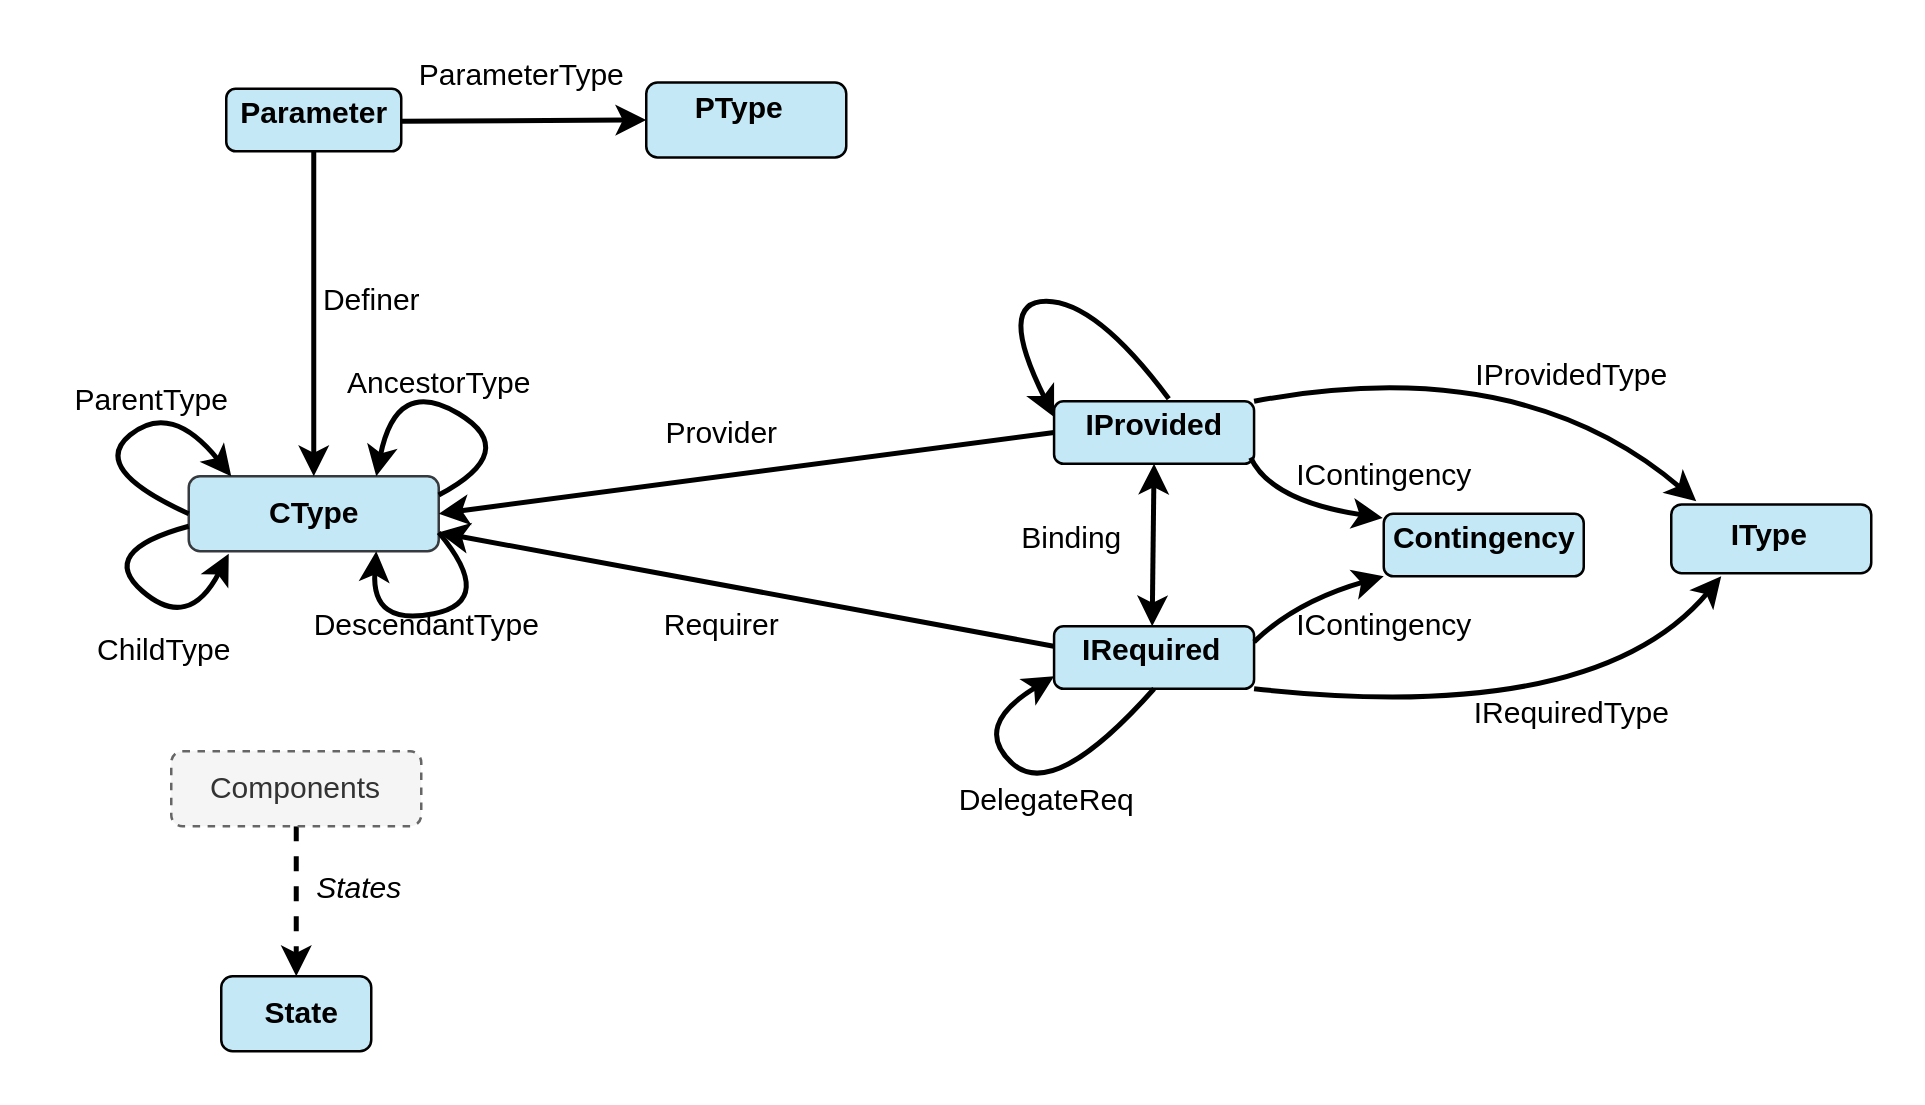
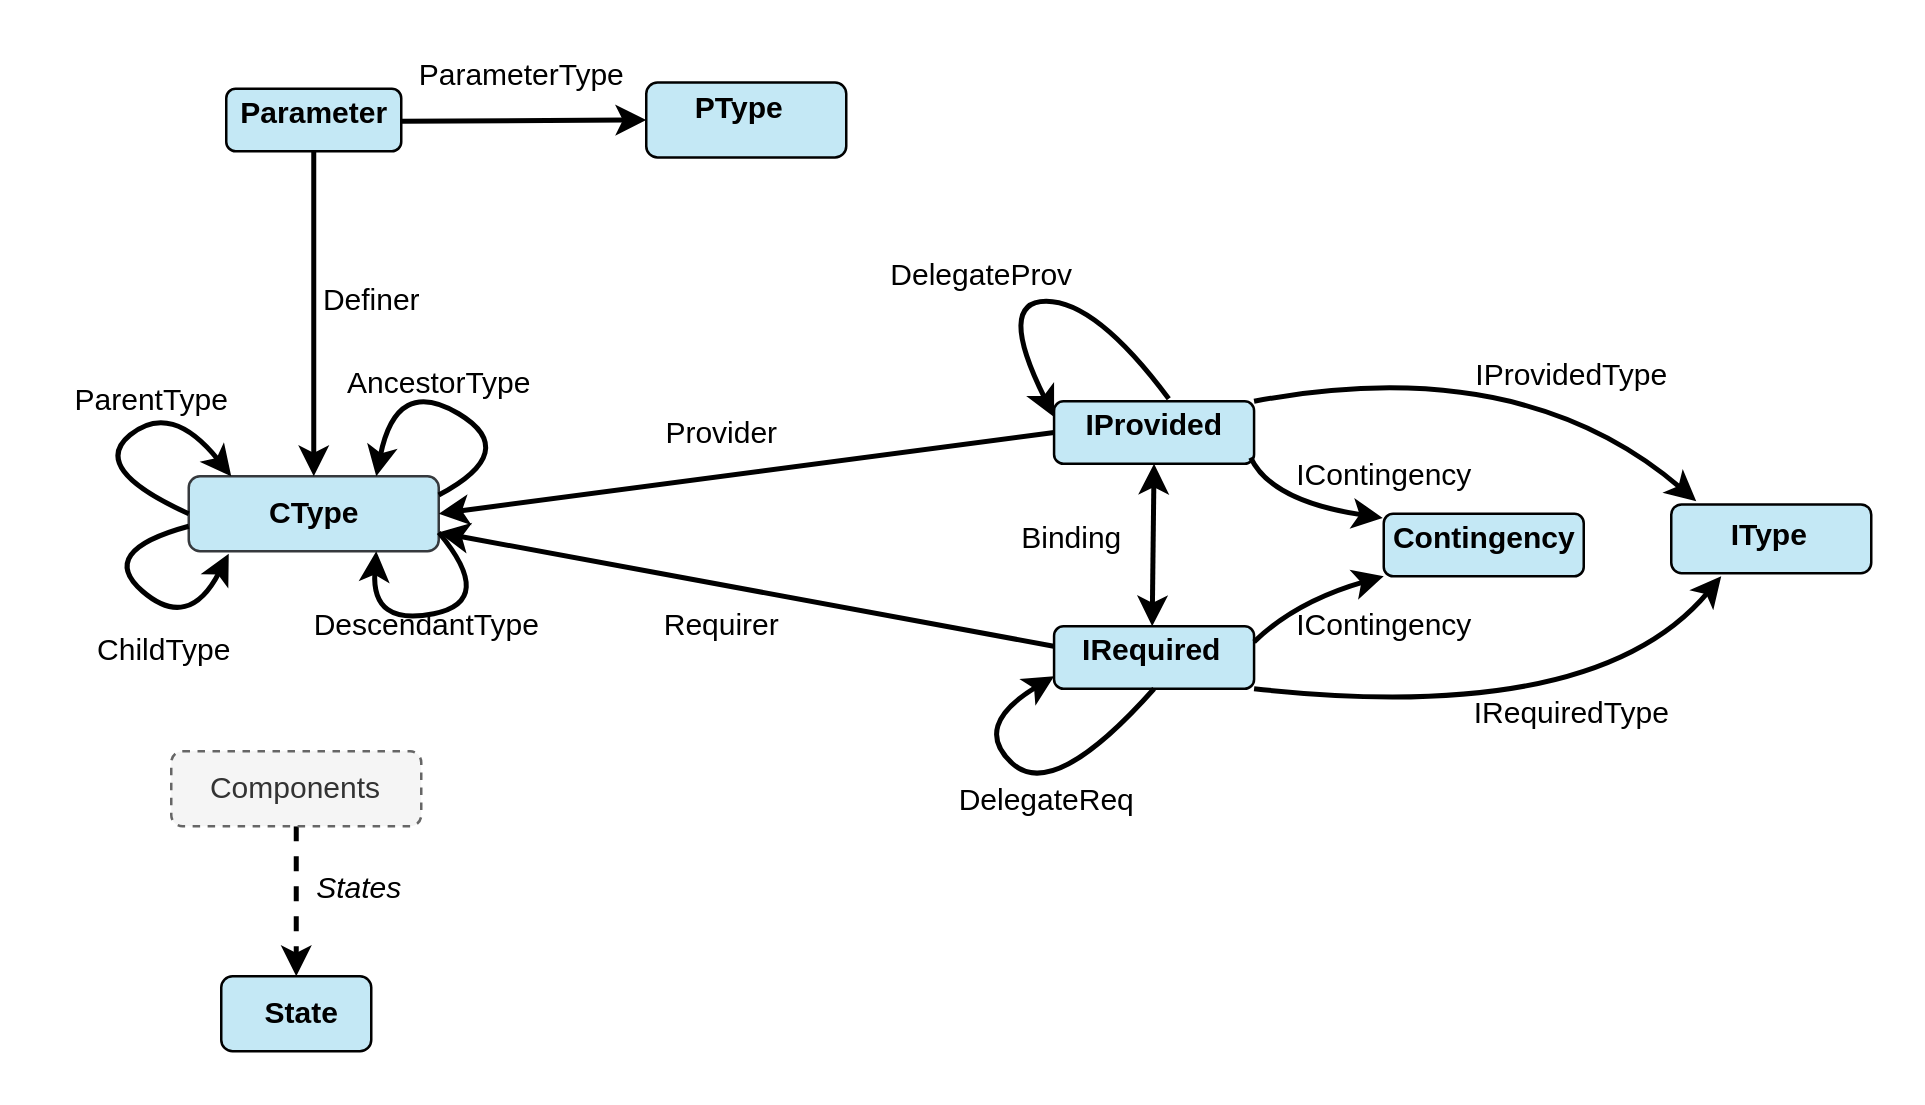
  <mxCell id="0" />
  <mxCell id="1" parent="0" />
  <mxCell id="2" value="" style="rounded=1;whiteSpace=wrap;html=1;fillColor=#C4E8F5;" parent="1" vertex="1"><mxGeometry x="258" y="32.5" width="80" height="30" as="geometry" /></mxCell>
  <mxCell id="3" value="" style="rounded=1;whiteSpace=wrap;html=1;fillColor=#C4E8F5;" parent="1" vertex="1"><mxGeometry x="668" y="201.25" width="80" height="27.5" as="geometry" /></mxCell>
  <mxCell id="4" value="" style="rounded=1;whiteSpace=wrap;html=1;fillColor=#C4E8F5;" parent="1" vertex="1"><mxGeometry x="90" y="35" width="70" height="25" as="geometry" /></mxCell>
  <mxCell id="5" value="" style="rounded=1;whiteSpace=wrap;html=1;fillColor=#C4E8F5;" parent="1" vertex="1"><mxGeometry x="421.13" y="160" width="80" height="25" as="geometry" /></mxCell>
  <mxCell id="6" value="" style="rounded=1;whiteSpace=wrap;html=1;fillColor=#C4E8F5;" parent="1" vertex="1"><mxGeometry x="421.13" y="250" width="80" height="25" as="geometry" /></mxCell>
  <mxCell id="7" value="" style="rounded=1;whiteSpace=wrap;html=1;fillColor=#C4E8F5;" parent="1" vertex="1"><mxGeometry x="553" y="205" width="80" height="25" as="geometry" /></mxCell>
  <mxCell id="8" value="" style="rounded=1;whiteSpace=wrap;html=1;strokeColor=#36393d;fillColor=#C4E8F5;" parent="1" vertex="1"><mxGeometry x="75" y="190" width="100" height="30" as="geometry" /></mxCell>
  <mxCell id="9" value="&lt;b&gt;CType&lt;/b&gt;" style="text;html=1;align=center;verticalAlign=middle;resizable=0;points=[];autosize=1;" parent="1" vertex="1"><mxGeometry x="100" y="195" width="50" height="20" as="geometry" /></mxCell>
  <mxCell id="10" value="&lt;b&gt;Contingency&lt;/b&gt;" style="text;html=1;align=center;verticalAlign=middle;resizable=0;points=[];autosize=1;" parent="1" vertex="1"><mxGeometry x="548" y="205" width="90" height="20" as="geometry" /></mxCell>
  <mxCell id="11" value="&lt;b&gt;IRequired&lt;/b&gt;" style="text;html=1;align=center;verticalAlign=middle;resizable=0;points=[];autosize=1;" parent="1" vertex="1"><mxGeometry x="425.26" y="250" width="70" height="20" as="geometry" /></mxCell>
  <mxCell id="12" value="&lt;b&gt;IProvided&lt;/b&gt;" style="text;html=1;align=center;verticalAlign=middle;resizable=0;points=[];autosize=1;" parent="1" vertex="1"><mxGeometry x="426.13" y="160" width="70" height="20" as="geometry" /></mxCell>
  <mxCell id="13" value="&lt;b&gt;Parameter&lt;/b&gt;" style="text;html=1;align=center;verticalAlign=middle;resizable=0;points=[];autosize=1;" parent="1" vertex="1"><mxGeometry x="90" y="35" width="70" height="20" as="geometry" /></mxCell>
  <mxCell id="14" value="&lt;b&gt;IType&lt;/b&gt;" style="text;html=1;align=center;verticalAlign=middle;resizable=0;points=[];autosize=1;" parent="1" vertex="1"><mxGeometry x="682" y="203.75" width="50" height="20" as="geometry" /></mxCell>
  <mxCell id="15" value="&lt;b&gt;PType&lt;/b&gt;" style="text;html=1;align=center;verticalAlign=middle;resizable=0;points=[];autosize=1;" parent="1" vertex="1"><mxGeometry x="269.66" y="32.5" width="50" height="20" as="geometry" /></mxCell>
  <mxCell id="16" value="" style="rounded=1;whiteSpace=wrap;html=1;fillColor=#C4E8F5;" parent="1" vertex="1"><mxGeometry x="88" y="390" width="60" height="30" as="geometry" /></mxCell>
  <mxCell id="17" value="&lt;font style=&quot;font-size: 12px&quot;&gt;&lt;b&gt;State&lt;/b&gt;&lt;/font&gt;" style="text;html=1;align=center;verticalAlign=middle;resizable=0;points=[];autosize=1;" parent="1" vertex="1"><mxGeometry x="100" y="395" width="40" height="20" as="geometry" /></mxCell>
  <mxCell id="18" value="" style="curved=1;endArrow=classic;html=1;exitX=0;exitY=0.5;exitDx=0;exitDy=0;strokeWidth=2;entryX=0.17;entryY=0;entryDx=0;entryDy=0;entryPerimeter=0;" parent="1" source="8" target="8" edge="1"><mxGeometry width="50" height="50" relative="1" as="geometry"><mxPoint x="23" y="200" as="sourcePoint" /><mxPoint x="88" y="187" as="targetPoint" /><Array as="points"><mxPoint x="35" y="187" /><mxPoint x="68" y="160" /></Array></mxGeometry></mxCell>
  <mxCell id="19" value="ParentType" style="text;html=1;align=center;verticalAlign=middle;resizable=0;points=[];autosize=1;" parent="1" vertex="1"><mxGeometry x="20" y="150" width="80" height="20" as="geometry" /></mxCell>
  <mxCell id="20" value="" style="endArrow=classic;startArrow=classic;html=1;strokeWidth=2;entryX=0.5;entryY=1;entryDx=0;entryDy=0;" parent="1" source="11" target="5" edge="1"><mxGeometry width="50" height="50" relative="1" as="geometry"><mxPoint x="378" y="240" as="sourcePoint" /><mxPoint x="428" y="190" as="targetPoint" /></mxGeometry></mxCell>
  <mxCell id="21" value="" style="curved=1;endArrow=classic;html=1;strokeWidth=2;exitX=0.5;exitY=1;exitDx=0;exitDy=0;" parent="1" source="6" edge="1"><mxGeometry width="50" height="50" relative="1" as="geometry"><mxPoint x="371.13" y="320" as="sourcePoint" /><mxPoint x="421.13" y="270" as="targetPoint" /><Array as="points"><mxPoint x="421.13" y="320" /><mxPoint x="388" y="290" /></Array></mxGeometry></mxCell>
  <mxCell id="22" value="DelegateReq" style="text;html=1;align=center;verticalAlign=middle;resizable=0;points=[];autosize=1;" parent="1" vertex="1"><mxGeometry x="378" y="310" width="80" height="20" as="geometry" /></mxCell>
  <mxCell id="23" value="" style="curved=1;endArrow=classic;html=1;strokeWidth=2;entryX=0;entryY=0.25;entryDx=0;entryDy=0;exitX=0.584;exitY=-0.05;exitDx=0;exitDy=0;exitPerimeter=0;" parent="1" source="12" target="5" edge="1"><mxGeometry width="50" height="50" relative="1" as="geometry"><mxPoint x="448" y="150" as="sourcePoint" /><mxPoint x="431.13" y="100" as="targetPoint" /><Array as="points"><mxPoint x="438" y="120" /><mxPoint x="398" y="120" /></Array></mxGeometry></mxCell>
+ <mxCell id="24" value="DelegateProv" style="text;html=1;align=center;verticalAlign=middle;resizable=0;points=[];autosize=1;" parent="1" vertex="1"><mxGeometry x="346.75" y="100" width="90" height="20" as="geometry" /></mxCell>
  <mxCell id="25" value="Binding" style="text;html=1;align=center;verticalAlign=middle;resizable=0;points=[];autosize=1;" parent="1" vertex="1"><mxGeometry x="398" y="205" width="60" height="20" as="geometry" /></mxCell>
  <mxCell id="26" value="" style="curved=1;endArrow=classic;html=1;strokeWidth=2;exitX=1;exitY=0.25;exitDx=0;exitDy=0;entryX=0;entryY=1;entryDx=0;entryDy=0;" parent="1" source="6" edge="1" target="7"><mxGeometry width="50" height="50" relative="1" as="geometry"><mxPoint x="511.13" y="188.75" as="sourcePoint" /><mxPoint x="578" y="233" as="targetPoint" /><Array as="points"><mxPoint x="518" y="240" /></Array></mxGeometry></mxCell>
  <mxCell id="27" value="" style="curved=1;endArrow=classic;html=1;strokeWidth=2;exitX=1;exitY=0;exitDx=0;exitDy=0;" parent="1" source="5" edge="1"><mxGeometry width="50" height="50" relative="1" as="geometry"><mxPoint x="521.13" y="198.75" as="sourcePoint" /><mxPoint x="678" y="200" as="targetPoint" /><Array as="points"><mxPoint x="608" y="140" /></Array></mxGeometry></mxCell>
  <mxCell id="28" value="" style="curved=1;endArrow=classic;html=1;strokeWidth=2;exitX=1;exitY=1;exitDx=0;exitDy=0;" parent="1" source="6" edge="1"><mxGeometry width="50" height="50" relative="1" as="geometry"><mxPoint x="511.13" y="170" as="sourcePoint" /><mxPoint x="688" y="230" as="targetPoint" /><Array as="points"><mxPoint x="638" y="290" /></Array></mxGeometry></mxCell>
  <mxCell id="29" value="IContingency" style="text;html=1;align=center;verticalAlign=middle;resizable=0;points=[];autosize=1;" parent="1" vertex="1"><mxGeometry x="508" y="180" width="90" height="20" as="geometry" /></mxCell>
  <mxCell id="30" value="IContingency" style="text;html=1;align=center;verticalAlign=middle;resizable=0;points=[];autosize=1;" parent="1" vertex="1"><mxGeometry x="508" y="240" width="90" height="20" as="geometry" /></mxCell>
  <mxCell id="31" value="IProvidedType" style="text;html=1;align=center;verticalAlign=middle;resizable=0;points=[];autosize=1;" parent="1" vertex="1"><mxGeometry x="583" y="140" width="90" height="20" as="geometry" /></mxCell>
  <mxCell id="32" value="IRequiredType" style="text;html=1;align=center;verticalAlign=middle;resizable=0;points=[];autosize=1;" parent="1" vertex="1"><mxGeometry x="583" y="275" width="90" height="20" as="geometry" /></mxCell>
  <mxCell id="33" value="" style="endArrow=classic;html=1;strokeWidth=2;entryX=1;entryY=0.5;entryDx=0;entryDy=0;exitX=0;exitY=0.5;exitDx=0;exitDy=0;" parent="1" source="5" target="8" edge="1"><mxGeometry width="50" height="50" relative="1" as="geometry"><mxPoint x="378" y="240" as="sourcePoint" /><mxPoint x="428" y="190" as="targetPoint" /></mxGeometry></mxCell>
  <mxCell id="34" value="Provider" style="text;html=1;align=center;verticalAlign=middle;resizable=0;points=[];autosize=1;" parent="1" vertex="1"><mxGeometry x="258" y="162.5" width="60" height="20" as="geometry" /></mxCell>
  <mxCell id="35" value="" style="endArrow=classic;html=1;strokeWidth=2;entryX=1;entryY=0.75;entryDx=0;entryDy=0;exitX=-0.061;exitY=0.4;exitDx=0;exitDy=0;exitPerimeter=0;" parent="1" source="11" target="8" edge="1"><mxGeometry width="50" height="50" relative="1" as="geometry"><mxPoint x="418" y="260" as="sourcePoint" /><mxPoint x="428" y="190" as="targetPoint" /></mxGeometry></mxCell>
  <mxCell id="36" value="Requirer" style="text;html=1;align=center;verticalAlign=middle;resizable=0;points=[];autosize=1;" parent="1" vertex="1"><mxGeometry x="258" y="240" width="60" height="20" as="geometry" /></mxCell>
  <mxCell id="37" value="" style="endArrow=classic;html=1;strokeWidth=2;entryX=0.5;entryY=0;entryDx=0;entryDy=0;dashed=1;" parent="1" target="16" edge="1"><mxGeometry width="50" height="50" relative="1" as="geometry"><mxPoint x="118" y="330" as="sourcePoint" /><mxPoint x="421" y="530" as="targetPoint" /></mxGeometry></mxCell>
  <mxCell id="38" value="&lt;i&gt;States&lt;/i&gt;" style="text;html=1;align=center;verticalAlign=middle;resizable=0;points=[];autosize=1;" parent="1" vertex="1"><mxGeometry x="118" y="345" width="50" height="20" as="geometry" /></mxCell>
  <mxCell id="39" value="" style="endArrow=classic;html=1;strokeWidth=2;entryX=0;entryY=0.5;entryDx=0;entryDy=0;" parent="1" target="2" edge="1"><mxGeometry width="50" height="50" relative="1" as="geometry"><mxPoint x="160" y="48" as="sourcePoint" /><mxPoint x="188" y="240" as="targetPoint" /></mxGeometry></mxCell>
  <mxCell id="40" value="" style="endArrow=classic;html=1;strokeWidth=2;exitX=0.5;exitY=1;exitDx=0;exitDy=0;entryX=0.5;entryY=0;entryDx=0;entryDy=0;" parent="1" source="4" target="8" edge="1"><mxGeometry width="50" height="50" relative="1" as="geometry"><mxPoint x="338" y="150" as="sourcePoint" /><mxPoint x="98" y="150" as="targetPoint" /></mxGeometry></mxCell>
  <mxCell id="41" value="Definer" style="text;html=1;align=center;verticalAlign=middle;resizable=0;points=[];autosize=1;" parent="1" vertex="1"><mxGeometry x="123" y="110" width="50" height="20" as="geometry" /></mxCell>
  <mxCell id="42" value="Components" style="rounded=1;whiteSpace=wrap;html=1;strokeColor=#666666;fillColor=#f5f5f5;fontColor=#333333;dashed=1;" parent="1" vertex="1"><mxGeometry x="68" y="300" width="100" height="30" as="geometry" /></mxCell>
  <mxCell id="43" value="" style="curved=1;endArrow=classic;html=1;strokeWidth=2;entryX=0.16;entryY=1.033;entryDx=0;entryDy=0;entryPerimeter=0;" parent="1" target="8" edge="1"><mxGeometry width="50" height="50" relative="1" as="geometry"><mxPoint x="75" y="210" as="sourcePoint" /><mxPoint x="128" y="240" as="targetPoint" /><Array as="points"><mxPoint x="38" y="220" /><mxPoint x="75" y="252" /></Array></mxGeometry></mxCell>
  <mxCell id="44" value="ChildType" style="text;html=1;align=center;verticalAlign=middle;resizable=0;points=[];autosize=1;" parent="1" vertex="1"><mxGeometry x="30" y="250" width="70" height="20" as="geometry" /></mxCell>
  <mxCell id="45" value="" style="curved=1;endArrow=classic;html=1;strokeWidth=2;entryX=0.75;entryY=1;entryDx=0;entryDy=0;exitX=1;exitY=0.75;exitDx=0;exitDy=0;" parent="1" source="8" target="8" edge="1"><mxGeometry width="50" height="50" relative="1" as="geometry"><mxPoint x="178" y="220" as="sourcePoint" /><mxPoint x="231" y="240.99" as="targetPoint" /><Array as="points"><mxPoint x="198" y="240" /><mxPoint x="148" y="250" /></Array></mxGeometry></mxCell>
  <mxCell id="46" value="DescendantType" style="text;html=1;align=center;verticalAlign=middle;resizable=0;points=[];autosize=1;" parent="1" vertex="1"><mxGeometry x="120" y="240" width="100" height="20" as="geometry" /></mxCell>
  <mxCell id="47" value="" style="curved=1;endArrow=classic;html=1;strokeWidth=2;entryX=0.75;entryY=0;entryDx=0;entryDy=0;exitX=1;exitY=0.25;exitDx=0;exitDy=0;" parent="1" source="8" target="8" edge="1"><mxGeometry width="50" height="50" relative="1" as="geometry"><mxPoint x="218" y="160" as="sourcePoint" /><mxPoint x="221" y="140.99" as="targetPoint" /><Array as="points"><mxPoint x="208" y="180" /><mxPoint x="158" y="150" /></Array></mxGeometry></mxCell>
  <mxCell id="48" value="AncestorType" style="text;html=1;align=center;verticalAlign=middle;resizable=0;points=[];autosize=1;" parent="1" vertex="1"><mxGeometry x="130" y="142.5" width="90" height="20" as="geometry" /></mxCell>
  <mxCell id="49" value="&lt;div&gt;ParameterType&lt;/div&gt;" style="text;html=1;align=center;verticalAlign=middle;resizable=0;points=[];autosize=1;" vertex="1" parent="1"><mxGeometry x="158" y="20" width="100" height="20" as="geometry" /></mxCell>
  <mxCell id="50" value="" style="curved=1;endArrow=classic;html=1;strokeWidth=2;entryX=0.051;entryY=0.084;entryDx=0;entryDy=0;entryPerimeter=0;exitX=0.983;exitY=0.901;exitDx=0;exitDy=0;exitPerimeter=0;" edge="1" parent="1" source="5" target="10"><mxGeometry width="50" height="50" relative="1" as="geometry"><mxPoint x="501" y="185" as="sourcePoint" /><mxPoint x="518" y="210" as="targetPoint" /><Array as="points"><mxPoint x="508" y="200" /></Array></mxGeometry></mxCell>
